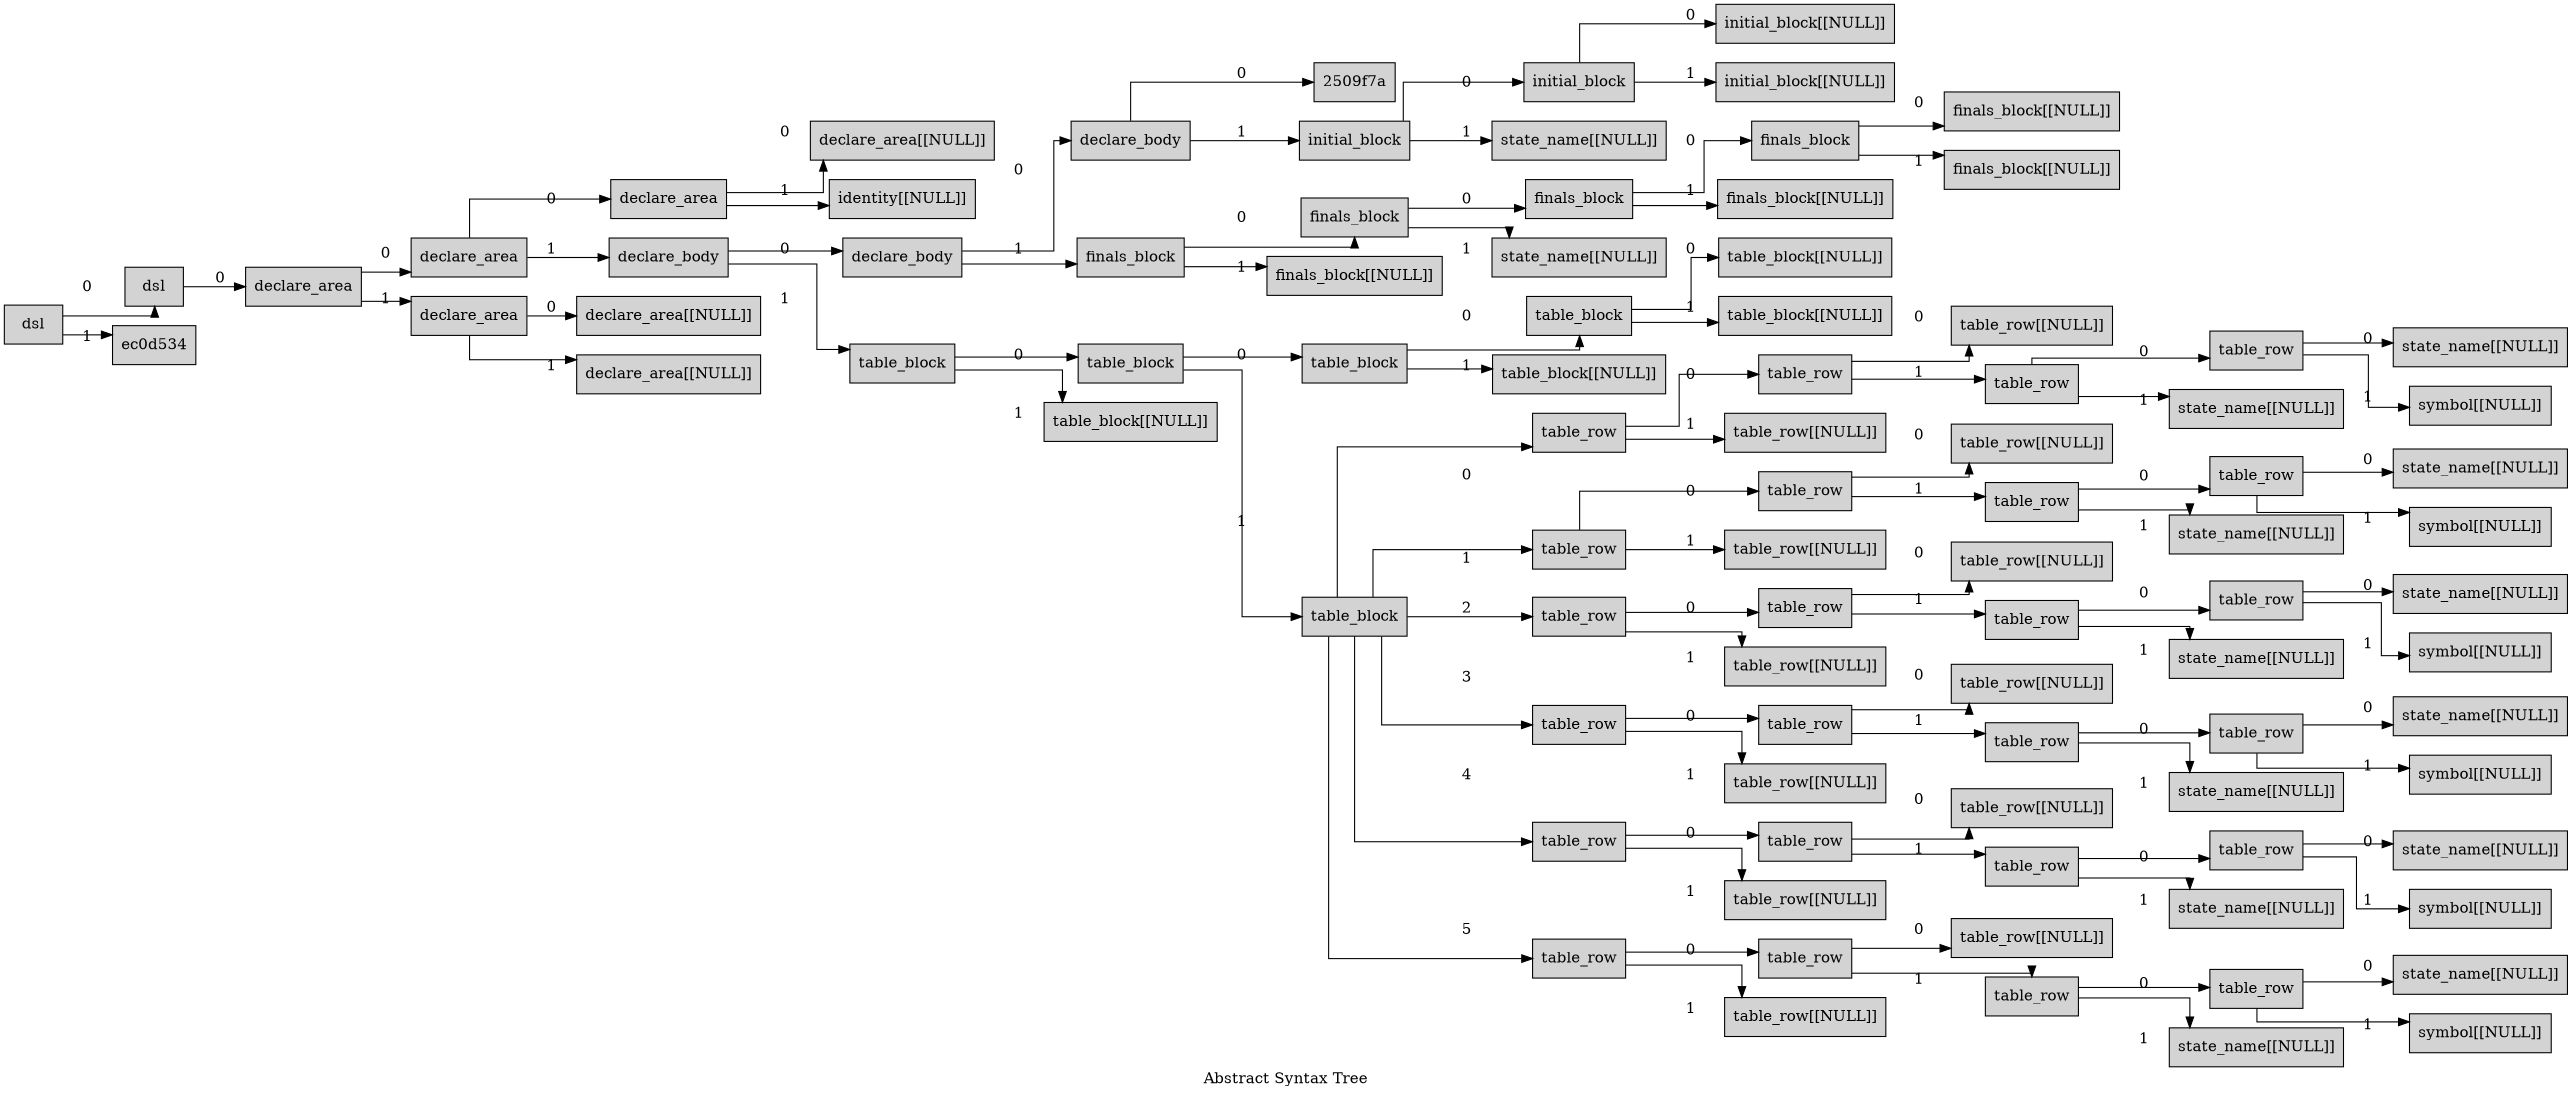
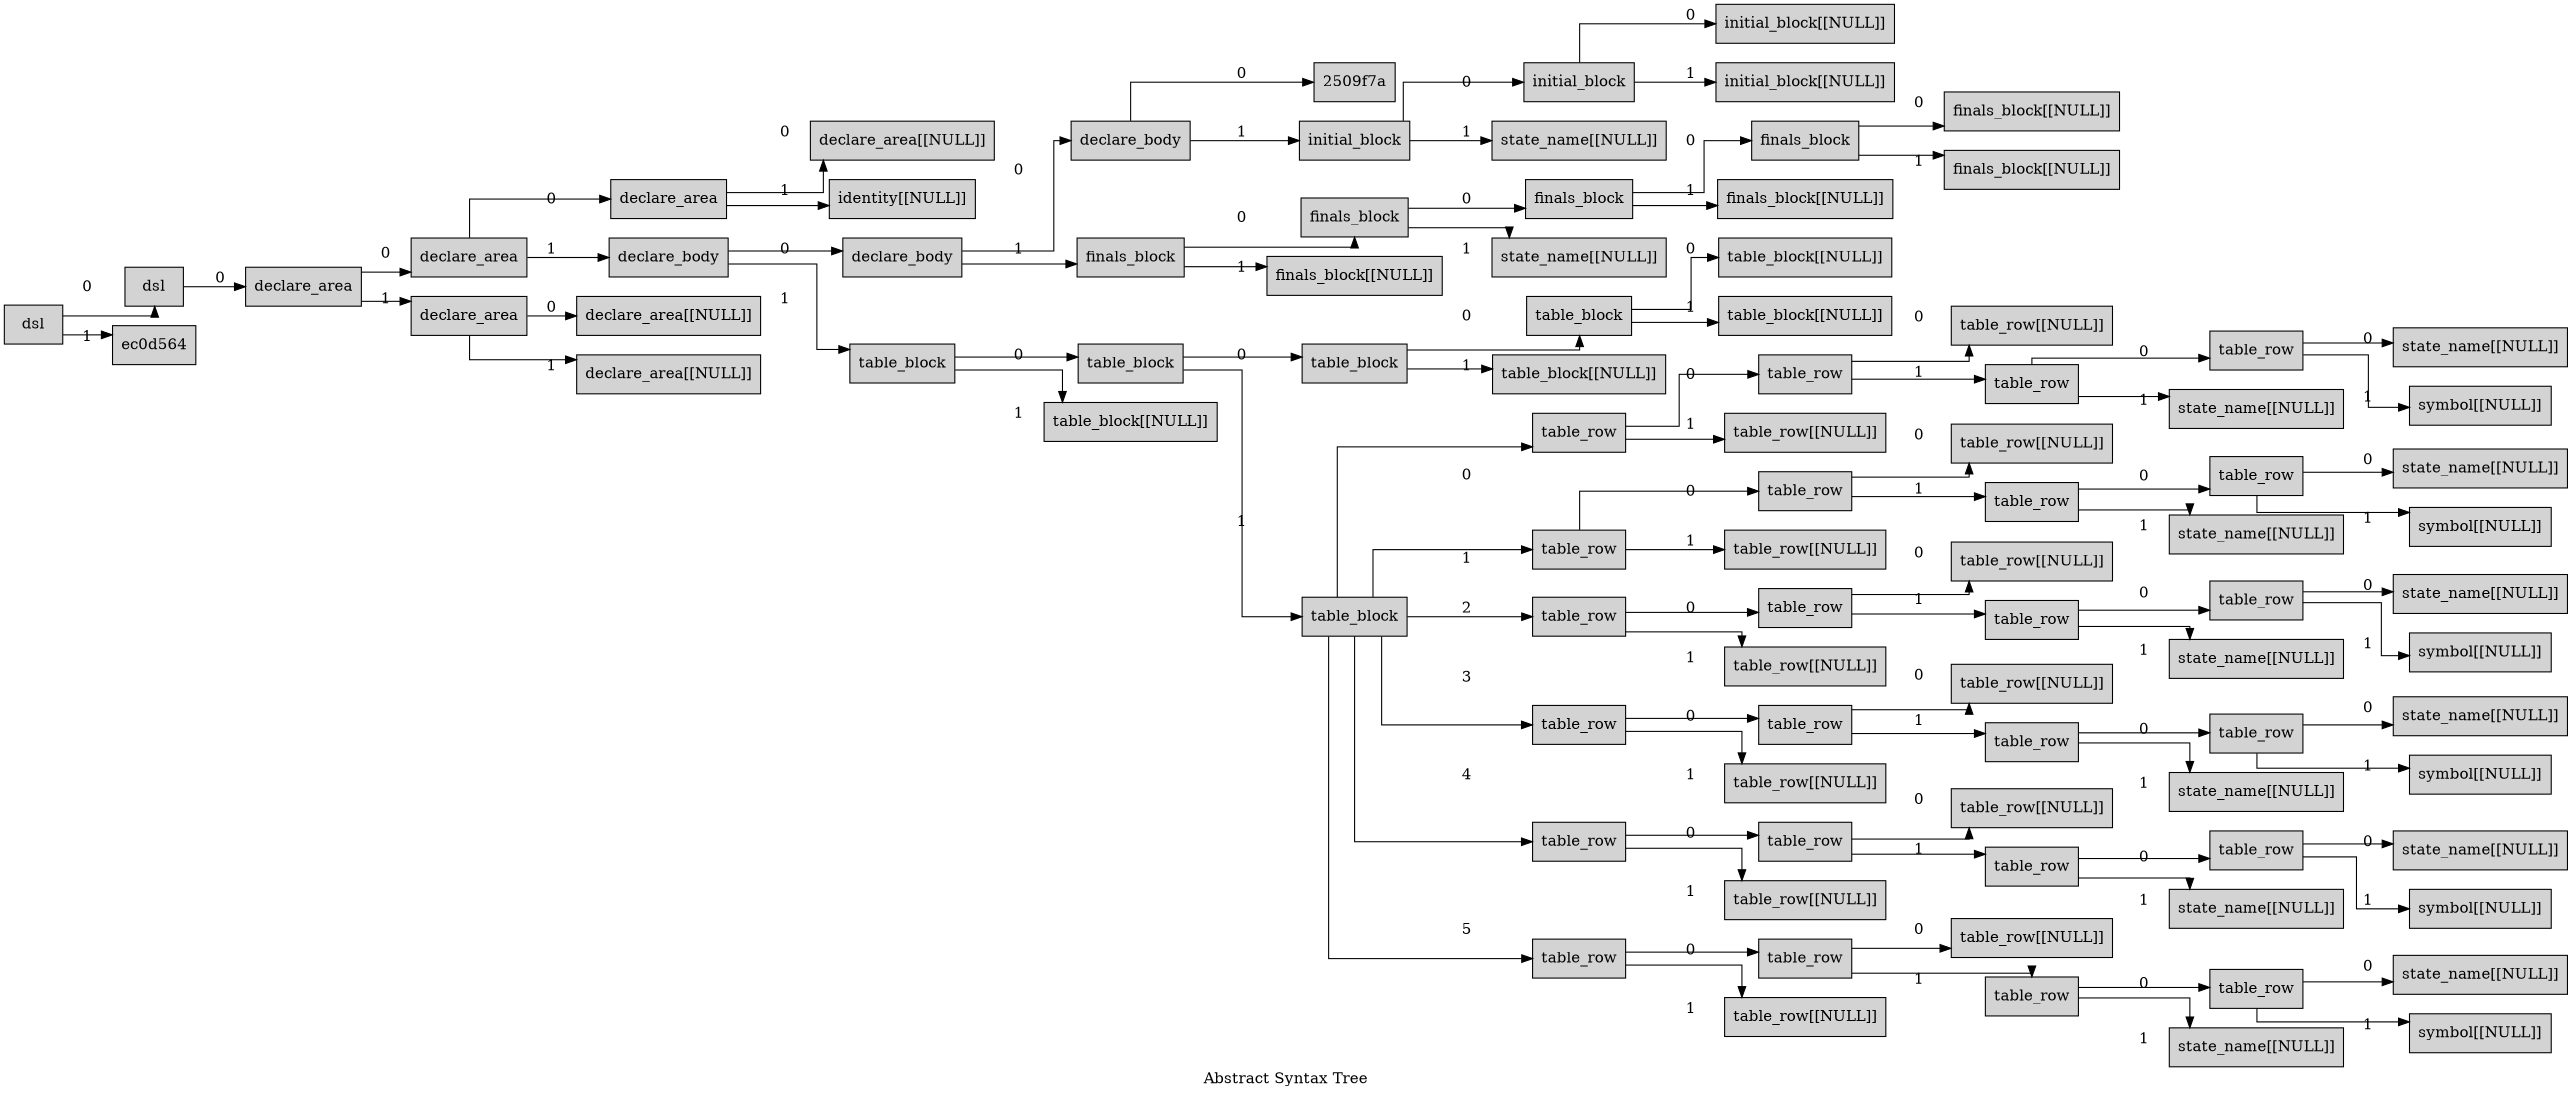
  digraph {
    label="Abstract Syntax Tree"
    splines=ortho
    rankdir=LR
    node [shape=box style=filled]
    n1 [label="declare_area[[NULL]]"]
    n2 [label="identity[[NULL]]"]
    n3 [label=declare_area]
    "2509f7a"
    n5 [label="initial_block[[NULL]]"]
    n6 [label="initial_block[[NULL]]"]
    n7 [label=initial_block]
    n8 [label="state_name[[NULL]]"]
    n9 [label=initial_block]
    n10 [label=declare_body]
    n11 [label="finals_block[[NULL]]"]
    n12 [label="finals_block[[NULL]]"]
    n13 [label=finals_block]
    n14 [label="finals_block[[NULL]]"]
    n15 [label=finals_block]
    n16 [label="state_name[[NULL]]"]
    n17 [label=finals_block]
    n18 [label="finals_block[[NULL]]"]
    n19 [label=finals_block]
    n20 [label=declare_body]
    n21 [label="table_block[[NULL]]"]
    n22 [label="table_block[[NULL]]"]
    n23 [label=table_block]
    n24 [label="table_block[[NULL]]"]
    n25 [label=table_block]
    n26 [label="table_row[[NULL]]"]
    n27 [label="state_name[[NULL]]"]
    n28 [label="symbol[[NULL]]"]
    n29 [label=table_row]
    n30 [label="state_name[[NULL]]"]
    n31 [label=table_row]
    n32 [label=table_row]
    n33 [label="table_row[[NULL]]"]
    n34 [label=table_row]
    n35 [label="table_row[[NULL]]"]
    n36 [label="state_name[[NULL]]"]
    n37 [label="symbol[[NULL]]"]
    n38 [label=table_row]
    n39 [label="state_name[[NULL]]"]
    n40 [label=table_row]
    n41 [label=table_row]
    n42 [label="table_row[[NULL]]"]
    n43 [label=table_row]
    n44 [label="table_row[[NULL]]"]
    n45 [label="state_name[[NULL]]"]
    n46 [label="symbol[[NULL]]"]
    n47 [label=table_row]
    n48 [label="state_name[[NULL]]"]
    n49 [label=table_row]
    n50 [label=table_row]
    n51 [label="table_row[[NULL]]"]
    n52 [label=table_row]
    n53 [label="table_row[[NULL]]"]
    n54 [label="state_name[[NULL]]"]
    n55 [label="symbol[[NULL]]"]
    n56 [label=table_row]
    n57 [label="state_name[[NULL]]"]
    n58 [label=table_row]
    n59 [label=table_row]
    n60 [label="table_row[[NULL]]"]
    n61 [label=table_row]
    n62 [label="table_row[[NULL]]"]
    n63 [label="state_name[[NULL]]"]
    n64 [label="symbol[[NULL]]"]
    n65 [label=table_row]
    n66 [label="state_name[[NULL]]"]
    n67 [label=table_row]
    n68 [label=table_row]
    n69 [label="table_row[[NULL]]"]
    n70 [label=table_row]
    n71 [label="table_row[[NULL]]"]
    n72 [label="state_name[[NULL]]"]
    n73 [label="symbol[[NULL]]"]
    n74 [label=table_row]
    n75 [label="state_name[[NULL]]"]
    n76 [label=table_row]
    n77 [label=table_row]
    n78 [label="table_row[[NULL]]"]
    n79 [label=table_row]
    n80 [label=table_block]
    n81 [label=table_block]
    n82 [label="table_block[[NULL]]"]
    n83 [label=table_block]
    n84 [label=declare_body]
    n85 [label=declare_area]
    n86 [label="declare_area[[NULL]]"]
    n87 [label="declare_area[[NULL]]"]
    n88 [label=declare_area]
    n89 [label=declare_area]
    n90 [label=dsl]
-   ec0d534
+   ec0d534 [label=ec0d564]
    n92 [label=dsl]
    n3 -> n1 [label=0]
    n3 -> n2 [label=1]
    n7 -> n5 [label=0]
    n7 -> n6 [label=1]
    n9 -> n7 [label=0]
    n9 -> n8 [label=1]
    n10 -> "2509f7a" [label=0]
    n10 -> n9 [label=1]
    n13 -> n11 [label=0]
    n13 -> n12 [label=1]
    n15 -> n13 [label=0]
    n15 -> n14 [label=1]
    n17 -> n15 [label=0]
    n17 -> n16 [label=1]
    n19 -> n17 [label=0]
    n19 -> n18 [label=1]
    n20 -> n10 [label=0]
    n20 -> n19 [label=1]
    n23 -> n21 [label=0]
    n23 -> n22 [label=1]
    n25 -> n23 [label=0]
    n25 -> n24 [label=1]
    n29 -> n27 [label=0]
    n29 -> n28 [label=1]
    n31 -> n29 [label=0]
    n31 -> n30 [label=1]
    n32 -> n26 [label=0]
    n32 -> n31 [label=1]
    n34 -> n32 [label=0]
    n34 -> n33 [label=1]
    n38 -> n36 [label=0]
    n38 -> n37 [label=1]
    n40 -> n38 [label=0]
    n40 -> n39 [label=1]
    n41 -> n35 [label=0]
    n41 -> n40 [label=1]
    n43 -> n41 [label=0]
    n43 -> n42 [label=1]
    n47 -> n45 [label=0]
    n47 -> n46 [label=1]
    n49 -> n47 [label=0]
    n49 -> n48 [label=1]
    n50 -> n44 [label=0]
    n50 -> n49 [label=1]
    n52 -> n50 [label=0]
    n52 -> n51 [label=1]
    n56 -> n54 [label=0]
    n56 -> n55 [label=1]
    n58 -> n56 [label=0]
    n58 -> n57 [label=1]
    n59 -> n53 [label=0]
    n59 -> n58 [label=1]
    n61 -> n59 [label=0]
    n61 -> n60 [label=1]
    n65 -> n63 [label=0]
    n65 -> n64 [label=1]
    n67 -> n65 [label=0]
    n67 -> n66 [label=1]
    n68 -> n62 [label=0]
    n68 -> n67 [label=1]
    n70 -> n68 [label=0]
    n70 -> n69 [label=1]
    n74 -> n72 [label=0]
    n74 -> n73 [label=1]
    n76 -> n74 [label=0]
    n76 -> n75 [label=1]
    n77 -> n71 [label=0]
    n77 -> n76 [label=1]
    n79 -> n77 [label=0]
    n79 -> n78 [label=1]
    n80 -> n34 [label=0]
    n80 -> n43 [label=1]
    n80 -> n52 [label=2]
    n80 -> n61 [label=3]
    n80 -> n70 [label=4]
    n80 -> n79 [label=5]
    n81 -> n25 [label=0]
    n81 -> n80 [label=1]
    n83 -> n81 [label=0]
    n83 -> n82 [label=1]
    n84 -> n20 [label=0]
    n84 -> n83 [label=1]
    n85 -> n3 [label=0]
    n85 -> n84 [label=1]
    n88 -> n86 [label=0]
    n88 -> n87 [label=1]
    n89 -> n85 [label=0]
    n89 -> n88 [label=1]
    n90 -> n89 [label=0]
    n92 -> n90 [label=0]
    n92 -> ec0d534 [label=1]
  }
